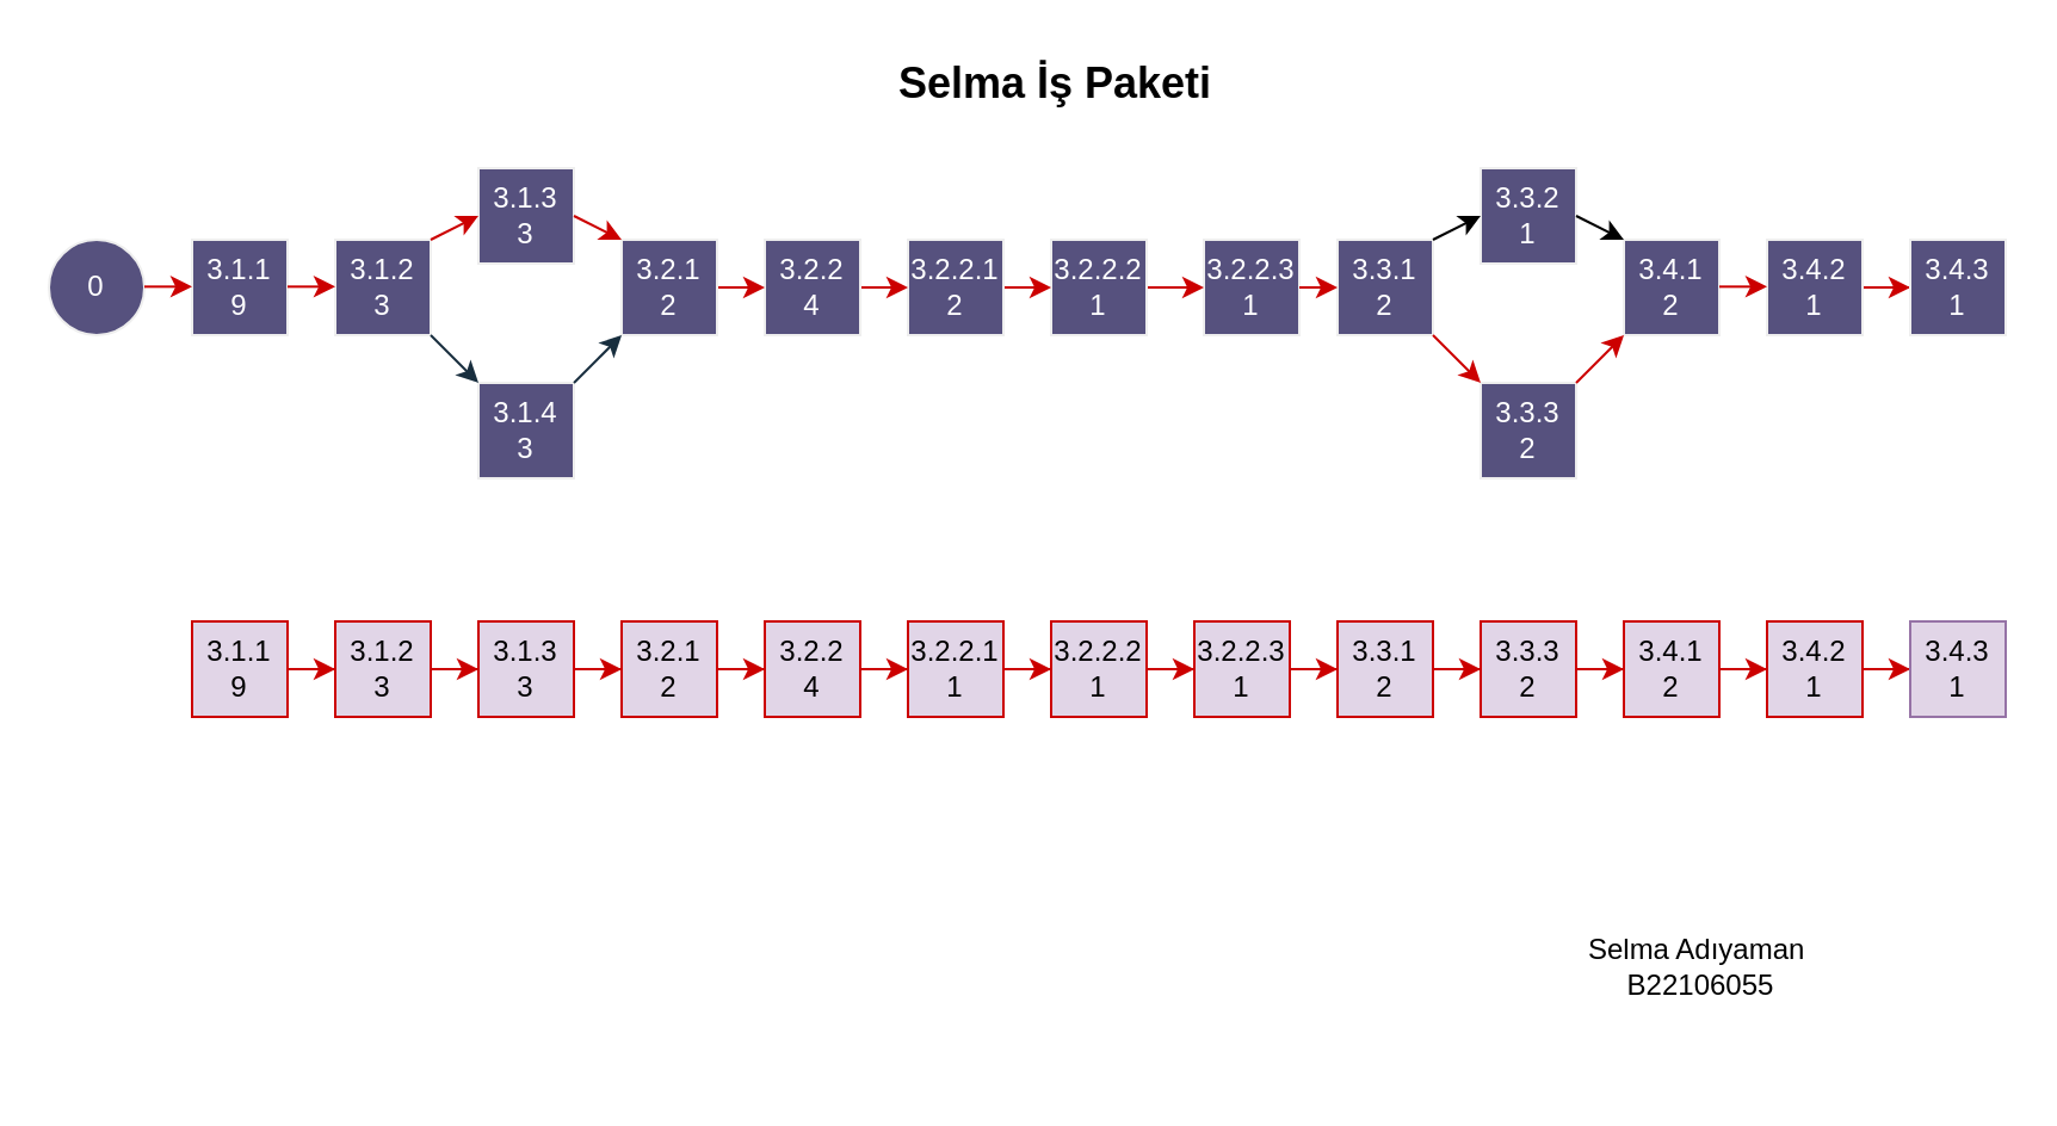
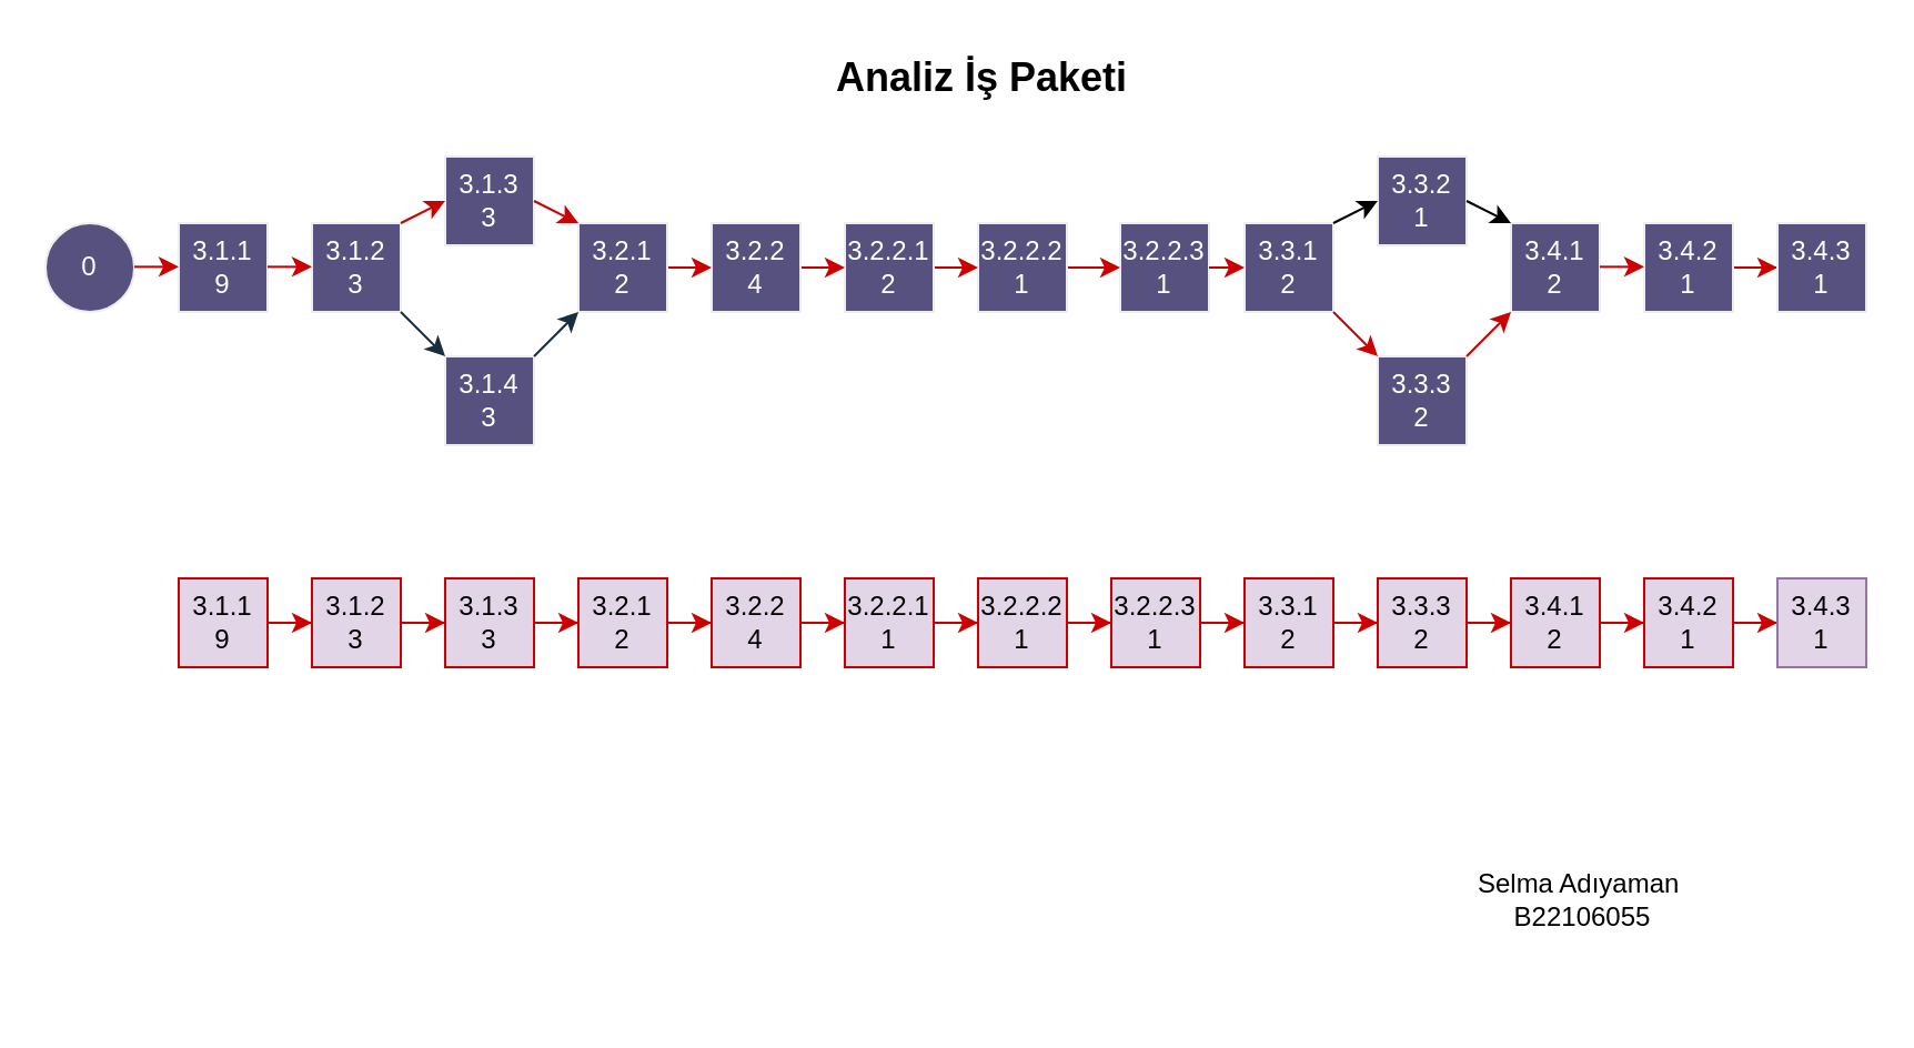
  <mxCell id="0" />
  <mxCell id="1" parent="0" />
  <mxCell id="2" value="" style="edgeStyle=orthogonalEdgeStyle;rounded=0;orthogonalLoop=1;jettySize=auto;html=1;strokeColor=#CC0000;" parent="1" source="3" target="7" edge="1"><mxGeometry relative="1" as="geometry" /></mxCell>
  <mxCell id="3" value="3.4.2&lt;div&gt;1&lt;/div&gt;" style="whiteSpace=wrap;html=1;aspect=fixed;strokeColor=#EEEEEE;fontColor=#FFFFFF;fillColor=#56517E;" parent="1" vertex="1"><mxGeometry x="740" y="100" width="40" height="40" as="geometry" /></mxCell>
  <mxCell id="4" value="3.4.1&lt;div&gt;2&lt;/div&gt;" style="whiteSpace=wrap;html=1;aspect=fixed;strokeColor=#EEEEEE;fontColor=#FFFFFF;fillColor=#56517E;" parent="1" vertex="1"><mxGeometry x="680" y="100" width="40" height="40" as="geometry" /></mxCell>
  <mxCell id="5" value="3.3.2&lt;div&gt;1&lt;/div&gt;" style="whiteSpace=wrap;html=1;aspect=fixed;strokeColor=#EEEEEE;fontColor=#FFFFFF;fillColor=#56517E;" parent="1" vertex="1"><mxGeometry x="620" y="70" width="40" height="40" as="geometry" /></mxCell>
  <mxCell id="6" value="3.3.1&lt;div&gt;2&lt;/div&gt;" style="whiteSpace=wrap;html=1;aspect=fixed;strokeColor=#EEEEEE;fontColor=#FFFFFF;fillColor=#56517E;" parent="1" vertex="1"><mxGeometry x="560" y="100" width="40" height="40" as="geometry" /></mxCell>
  <mxCell id="7" value="3.4.3&lt;div&gt;1&lt;/div&gt;" style="whiteSpace=wrap;html=1;aspect=fixed;strokeColor=#EEEEEE;fontColor=#FFFFFF;fillColor=#56517E;" parent="1" vertex="1"><mxGeometry x="800" y="100" width="40" height="40" as="geometry" /></mxCell>
  <mxCell id="8" value="3.2.2.3&lt;div&gt;1&lt;/div&gt;" style="whiteSpace=wrap;html=1;aspect=fixed;strokeColor=#EEEEEE;fontColor=#FFFFFF;fillColor=#56517E;" parent="1" vertex="1"><mxGeometry x="504" y="100" width="40" height="40" as="geometry" /></mxCell>
  <mxCell id="9" value="" style="edgeStyle=orthogonalEdgeStyle;rounded=0;orthogonalLoop=1;jettySize=auto;html=1;strokeColor=#CC0000;" parent="1" source="10" target="8" edge="1"><mxGeometry relative="1" as="geometry" /></mxCell>
  <mxCell id="10" value="3.2.2.2&lt;div&gt;1&lt;/div&gt;" style="whiteSpace=wrap;html=1;aspect=fixed;strokeColor=#EEEEEE;fontColor=#FFFFFF;fillColor=#56517E;" parent="1" vertex="1"><mxGeometry x="440" y="100" width="40" height="40" as="geometry" /></mxCell>
  <mxCell id="11" value="" style="edgeStyle=orthogonalEdgeStyle;rounded=0;orthogonalLoop=1;jettySize=auto;html=1;strokeColor=#CC0000;" parent="1" source="12" target="10" edge="1"><mxGeometry relative="1" as="geometry"><Array as="points"><mxPoint x="437" y="120" /><mxPoint x="437" y="120" /></Array></mxGeometry></mxCell>
  <mxCell id="12" value="3.2.2.1&lt;div&gt;2&lt;/div&gt;" style="whiteSpace=wrap;html=1;aspect=fixed;strokeColor=#EEEEEE;fontColor=#FFFFFF;fillColor=#56517E;" parent="1" vertex="1"><mxGeometry x="380" y="100" width="40" height="40" as="geometry" /></mxCell>
  <mxCell id="13" value="3.3.3&lt;div&gt;2&lt;/div&gt;" style="whiteSpace=wrap;html=1;aspect=fixed;strokeColor=#EEEEEE;fontColor=#FFFFFF;fillColor=#56517E;" parent="1" vertex="1"><mxGeometry x="620" y="160" width="40" height="40" as="geometry" /></mxCell>
  <mxCell id="14" value="" style="edgeStyle=orthogonalEdgeStyle;rounded=0;orthogonalLoop=1;jettySize=auto;html=1;strokeColor=#CC0000;" parent="1" source="15" target="12" edge="1"><mxGeometry relative="1" as="geometry"><Array as="points"><mxPoint x="367" y="120" /><mxPoint x="367" y="120" /></Array></mxGeometry></mxCell>
  <mxCell id="15" value="3.2.2&lt;div&gt;4&lt;/div&gt;" style="whiteSpace=wrap;html=1;aspect=fixed;strokeColor=#EEEEEE;fontColor=#FFFFFF;fillColor=#56517E;" parent="1" vertex="1"><mxGeometry x="320" y="100" width="40" height="40" as="geometry" /></mxCell>
  <mxCell id="16" value="" style="edgeStyle=orthogonalEdgeStyle;rounded=0;orthogonalLoop=1;jettySize=auto;html=1;strokeColor=#CC0000;" parent="1" source="17" target="15" edge="1"><mxGeometry relative="1" as="geometry"><Array as="points"><mxPoint x="307" y="120" /><mxPoint x="307" y="120" /></Array></mxGeometry></mxCell>
  <mxCell id="17" value="3.2.1&lt;div&gt;2&lt;/div&gt;" style="whiteSpace=wrap;html=1;aspect=fixed;strokeColor=#EEEEEE;fontColor=#FFFFFF;fillColor=#56517E;" parent="1" vertex="1"><mxGeometry x="260" y="100" width="40" height="40" as="geometry" /></mxCell>
  <mxCell id="18" value="3.1.4&lt;div&gt;3&lt;/div&gt;" style="whiteSpace=wrap;html=1;aspect=fixed;strokeColor=#EEEEEE;fontColor=#FFFFFF;fillColor=#56517E;" parent="1" vertex="1"><mxGeometry x="200" y="160" width="40" height="40" as="geometry" /></mxCell>
  <mxCell id="19" value="3.1.3&lt;div&gt;3&lt;/div&gt;" style="whiteSpace=wrap;html=1;aspect=fixed;strokeColor=#EEEEEE;fontColor=#FFFFFF;fillColor=#56517E;" parent="1" vertex="1"><mxGeometry x="200" y="70" width="40" height="40" as="geometry" /></mxCell>
  <mxCell id="20" value="3.1.2&lt;div&gt;3&lt;/div&gt;" style="whiteSpace=wrap;html=1;aspect=fixed;strokeColor=#EEEEEE;fontColor=#FFFFFF;fillColor=#56517E;" parent="1" vertex="1"><mxGeometry x="140" y="100" width="40" height="40" as="geometry" /></mxCell>
  <mxCell id="21" value="3.1.1&lt;div&gt;9&lt;/div&gt;" style="whiteSpace=wrap;html=1;aspect=fixed;strokeColor=#EEEEEE;fontColor=#FFFFFF;fillColor=#56517E;" parent="1" vertex="1"><mxGeometry x="80" y="100" width="40" height="40" as="geometry" /></mxCell>
  <mxCell id="22" value="0" style="ellipse;whiteSpace=wrap;html=1;aspect=fixed;strokeColor=#EEEEEE;fontColor=#FFFFFF;fillColor=#56517E;" parent="1" vertex="1"><mxGeometry x="20" y="100" width="40" height="40" as="geometry" /></mxCell>
  <mxCell id="23" value="" style="endArrow=classic;html=1;rounded=0;strokeColor=#CC0000;entryX=0;entryY=0.5;entryDx=0;entryDy=0;exitX=1;exitY=0.5;exitDx=0;exitDy=0;" parent="1" source="8" target="6" edge="1"><mxGeometry width="50" height="50" relative="1" as="geometry"><mxPoint x="550" y="118" as="sourcePoint" /><mxPoint x="594" y="70" as="targetPoint" /><Array as="points"><mxPoint x="547" y="120" /></Array></mxGeometry></mxCell>
  <mxCell id="24" value="" style="endArrow=classic;html=1;rounded=0;strokeColor=#182E3E;" parent="1" edge="1"><mxGeometry width="50" height="50" relative="1" as="geometry"><mxPoint x="180" y="140" as="sourcePoint" /><mxPoint x="200" y="160" as="targetPoint" /><Array as="points"><mxPoint x="190" y="150" /></Array></mxGeometry></mxCell>
  <mxCell id="25" value="" style="endArrow=classic;html=1;rounded=0;strokeColor=#CC0000;" parent="1" edge="1"><mxGeometry width="50" height="50" relative="1" as="geometry"><mxPoint x="600" y="140" as="sourcePoint" /><mxPoint x="620" y="160" as="targetPoint" /><Array as="points" /></mxGeometry></mxCell>
  <mxCell id="26" value="" style="endArrow=classic;html=1;rounded=0;strokeColor=#CC0000;" parent="1" edge="1"><mxGeometry width="50" height="50" relative="1" as="geometry"><mxPoint x="660" y="160" as="sourcePoint" /><mxPoint x="680" y="140" as="targetPoint" /></mxGeometry></mxCell>
  <mxCell id="27" value="" style="endArrow=classic;html=1;rounded=0;strokeColor=#CC0000;" parent="1" edge="1"><mxGeometry width="50" height="50" relative="1" as="geometry"><mxPoint x="720" y="119.67" as="sourcePoint" /><mxPoint x="740" y="119.67" as="targetPoint" /><Array as="points"><mxPoint x="730" y="119.67" /></Array></mxGeometry></mxCell>
  <mxCell id="28" value="" style="endArrow=classic;html=1;rounded=0;strokeColor=#182E3E;" parent="1" edge="1"><mxGeometry width="50" height="50" relative="1" as="geometry"><mxPoint x="240" y="160" as="sourcePoint" /><mxPoint x="260" y="140" as="targetPoint" /><Array as="points"><mxPoint x="250" y="150" /></Array></mxGeometry></mxCell>
  <mxCell id="29" value="" style="endArrow=classic;html=1;rounded=0;strokeColor=#CC0000;exitX=1;exitY=0.5;exitDx=0;exitDy=0;entryX=0;entryY=0;entryDx=0;entryDy=0;" parent="1" edge="1" target="17" source="19"><mxGeometry width="50" height="50" relative="1" as="geometry"><mxPoint x="240" y="119.67" as="sourcePoint" /><mxPoint x="260" y="119.67" as="targetPoint" /></mxGeometry></mxCell>
  <mxCell id="30" value="" style="endArrow=classic;html=1;rounded=0;strokeColor=#CC0000;" parent="1" edge="1"><mxGeometry width="50" height="50" relative="1" as="geometry"><mxPoint x="120" y="119.67" as="sourcePoint" /><mxPoint x="140" y="119.67" as="targetPoint" /></mxGeometry></mxCell>
  <mxCell id="31" value="" style="endArrow=classic;html=1;rounded=0;strokeColor=#CC0000;" parent="1" edge="1"><mxGeometry width="50" height="50" relative="1" as="geometry"><mxPoint x="60" y="119.67" as="sourcePoint" /><mxPoint x="80" y="119.67" as="targetPoint" /></mxGeometry></mxCell>
  <mxCell id="32" value="&lt;span style=&quot;background-color: rgb(255, 255, 255);&quot;&gt;&lt;font style=&quot;color: rgb(0, 0, 0);&quot;&gt;Selma Adıyaman&amp;nbsp;&lt;/font&gt;&lt;/span&gt;&lt;div&gt;&lt;span style=&quot;background-color: rgb(255, 255, 255);&quot;&gt;&lt;font style=&quot;color: rgb(0, 0, 0);&quot;&gt;B22106055&lt;/font&gt;&lt;/span&gt;&lt;/div&gt;" style="text;html=1;align=center;verticalAlign=middle;whiteSpace=wrap;rounded=0;fontColor=#FFFFFF;strokeColor=none;fillColor=#FFFFFF;" parent="1" vertex="1"><mxGeometry x="585" y="360" width="255" height="90" as="geometry" /></mxCell>
  <mxCell id="33" value="" style="edgeStyle=orthogonalEdgeStyle;rounded=0;orthogonalLoop=1;jettySize=auto;html=1;exitX=1;exitY=0.5;exitDx=0;exitDy=0;exitPerimeter=0;strokeColor=#CC0000;shadow=0;" parent="1" source="34" target="36" edge="1"><mxGeometry relative="1" as="geometry" /></mxCell>
  <mxCell id="34" value="3.1.1&lt;div&gt;9&lt;/div&gt;" style="whiteSpace=wrap;html=1;aspect=fixed;fillColor=#e1d5e7;strokeColor=#CC0000;shadow=0;" parent="1" vertex="1"><mxGeometry x="80" y="260" width="40" height="40" as="geometry" /></mxCell>
  <mxCell id="35" value="" style="edgeStyle=orthogonalEdgeStyle;rounded=0;orthogonalLoop=1;jettySize=auto;html=1;strokeColor=#CC0000;shadow=0;" parent="1" source="36" target="38" edge="1"><mxGeometry relative="1" as="geometry" /></mxCell>
  <mxCell id="36" value="3.1.2&lt;div&gt;3&lt;/div&gt;" style="whiteSpace=wrap;html=1;aspect=fixed;fillColor=#e1d5e7;strokeColor=#CC0000;shadow=0;" parent="1" vertex="1"><mxGeometry x="140" y="260" width="40" height="40" as="geometry" /></mxCell>
  <mxCell id="37" value="" style="edgeStyle=orthogonalEdgeStyle;rounded=0;orthogonalLoop=1;jettySize=auto;html=1;strokeColor=#CC0000;shadow=0;" parent="1" source="38" target="40" edge="1"><mxGeometry relative="1" as="geometry" /></mxCell>
  <mxCell id="38" value="3.1.3&lt;div&gt;3&lt;/div&gt;" style="whiteSpace=wrap;html=1;aspect=fixed;fillColor=#e1d5e7;strokeColor=#CC0000;shadow=0;" parent="1" vertex="1"><mxGeometry x="200" y="260" width="40" height="40" as="geometry" /></mxCell>
  <mxCell id="39" value="" style="edgeStyle=orthogonalEdgeStyle;rounded=0;orthogonalLoop=1;jettySize=auto;html=1;strokeColor=#CC0000;shadow=0;" parent="1" source="40" target="42" edge="1"><mxGeometry relative="1" as="geometry" /></mxCell>
  <mxCell id="40" value="3.2.1&lt;div&gt;2&lt;/div&gt;" style="whiteSpace=wrap;html=1;aspect=fixed;fillColor=#e1d5e7;strokeColor=#CC0000;shadow=0;" parent="1" vertex="1"><mxGeometry x="260" y="260" width="40" height="40" as="geometry" /></mxCell>
  <mxCell id="41" value="" style="edgeStyle=orthogonalEdgeStyle;rounded=0;orthogonalLoop=1;jettySize=auto;html=1;strokeColor=#CC0000;shadow=0;" parent="1" source="42" target="44" edge="1"><mxGeometry relative="1" as="geometry" /></mxCell>
  <mxCell id="42" value="3.2.2&lt;div&gt;4&lt;/div&gt;" style="whiteSpace=wrap;html=1;aspect=fixed;fillColor=#e1d5e7;strokeColor=#CC0000;shadow=0;" parent="1" vertex="1"><mxGeometry x="320" y="260" width="40" height="40" as="geometry" /></mxCell>
  <mxCell id="43" value="" style="edgeStyle=orthogonalEdgeStyle;rounded=0;orthogonalLoop=1;jettySize=auto;html=1;strokeColor=#CC0000;shadow=0;" parent="1" source="44" target="46" edge="1"><mxGeometry relative="1" as="geometry" /></mxCell>
  <mxCell id="44" value="3.2.2.1&lt;div&gt;1&lt;/div&gt;" style="whiteSpace=wrap;html=1;fillColor=#e1d5e7;strokeColor=#CC0000;shadow=0;" parent="1" vertex="1"><mxGeometry x="380" y="260" width="40" height="40" as="geometry" /></mxCell>
  <mxCell id="45" value="" style="edgeStyle=orthogonalEdgeStyle;rounded=0;orthogonalLoop=1;jettySize=auto;html=1;strokeColor=#CC0000;shadow=0;" parent="1" source="46" target="48" edge="1"><mxGeometry relative="1" as="geometry" /></mxCell>
  <mxCell id="46" value="3.2.2.2&lt;div&gt;1&lt;/div&gt;" style="whiteSpace=wrap;html=1;fillColor=#e1d5e7;strokeColor=#CC0000;shadow=0;" parent="1" vertex="1"><mxGeometry x="440" y="260" width="40" height="40" as="geometry" /></mxCell>
  <mxCell id="47" value="" style="edgeStyle=orthogonalEdgeStyle;rounded=0;orthogonalLoop=1;jettySize=auto;html=1;strokeColor=#CC0000;shadow=0;" parent="1" source="48" target="50" edge="1"><mxGeometry relative="1" as="geometry" /></mxCell>
  <mxCell id="48" value="3.2.2.3&lt;div&gt;1&lt;/div&gt;" style="whiteSpace=wrap;html=1;fillColor=#e1d5e7;strokeColor=#CC0000;shadow=0;" parent="1" vertex="1"><mxGeometry x="500" y="260" width="40" height="40" as="geometry" /></mxCell>
  <mxCell id="49" value="" style="edgeStyle=orthogonalEdgeStyle;rounded=0;orthogonalLoop=1;jettySize=auto;html=1;strokeColor=#CC0000;shadow=0;" parent="1" source="50" target="52" edge="1"><mxGeometry relative="1" as="geometry" /></mxCell>
  <mxCell id="50" value="3.3.1&lt;div&gt;2&lt;/div&gt;" style="whiteSpace=wrap;html=1;fillColor=#e1d5e7;strokeColor=#CC0000;shadow=0;" parent="1" vertex="1"><mxGeometry x="560" y="260" width="40" height="40" as="geometry" /></mxCell>
  <mxCell id="51" value="" style="edgeStyle=orthogonalEdgeStyle;rounded=0;orthogonalLoop=1;jettySize=auto;html=1;strokeColor=#CC0000;shadow=0;" parent="1" source="52" target="54" edge="1"><mxGeometry relative="1" as="geometry" /></mxCell>
  <mxCell id="52" value="3.3.3&lt;div&gt;2&lt;/div&gt;" style="whiteSpace=wrap;html=1;fillColor=#e1d5e7;strokeColor=#CC0000;shadow=0;" parent="1" vertex="1"><mxGeometry x="620" y="260" width="40" height="40" as="geometry" /></mxCell>
  <mxCell id="53" value="" style="edgeStyle=orthogonalEdgeStyle;rounded=0;orthogonalLoop=1;jettySize=auto;html=1;strokeColor=#CC0000;shadow=0;" parent="1" source="54" target="56" edge="1"><mxGeometry relative="1" as="geometry" /></mxCell>
  <mxCell id="54" value="3.4.1&lt;div&gt;2&lt;/div&gt;" style="whiteSpace=wrap;html=1;fillColor=#e1d5e7;strokeColor=#CC0000;shadow=0;" parent="1" vertex="1"><mxGeometry x="680" y="260" width="40" height="40" as="geometry" /></mxCell>
  <mxCell id="55" value="" style="edgeStyle=orthogonalEdgeStyle;rounded=0;orthogonalLoop=1;jettySize=auto;html=1;strokeColor=#CC0000;shadow=0;" parent="1" source="56" target="57" edge="1"><mxGeometry relative="1" as="geometry" /></mxCell>
  <mxCell id="56" value="3.4.2&lt;div&gt;1&lt;/div&gt;" style="whiteSpace=wrap;html=1;fillColor=#e1d5e7;strokeColor=#CC0000;shadow=0;" parent="1" vertex="1"><mxGeometry x="740" y="260" width="40" height="40" as="geometry" /></mxCell>
  <mxCell id="57" value="3.4.3&lt;div&gt;1&lt;/div&gt;" style="whiteSpace=wrap;html=1;fillColor=#e1d5e7;strokeColor=#9673a6;shadow=0;" parent="1" vertex="1"><mxGeometry x="800" y="260" width="40" height="40" as="geometry" /></mxCell>
- <mxCell id="58" value="&lt;b&gt;&lt;font style=&quot;font-size: 18px;&quot;&gt;Selma İş Paketi&lt;/font&gt;&lt;/b&gt;" style="text;html=1;align=center;verticalAlign=middle;whiteSpace=wrap;rounded=0;" parent="1" vertex="1"><mxGeometry x="367" y="20" width="150" height="30" as="geometry" /></mxCell>
+ <mxCell id="58" value="&lt;b&gt;&lt;font style=&quot;font-size: 18px;&quot;&gt;Analiz İş Paketi&lt;/font&gt;&lt;/b&gt;" style="text;html=1;align=center;verticalAlign=middle;whiteSpace=wrap;rounded=0;" parent="1" vertex="1"><mxGeometry x="367" y="20" width="150" height="30" as="geometry" /></mxCell>
  <mxCell id="59" value="" style="endArrow=classic;html=1;rounded=0;entryX=0;entryY=0.5;entryDx=0;entryDy=0;" edge="1" parent="1" target="5"><mxGeometry width="50" height="50" relative="1" as="geometry"><mxPoint x="600" y="100" as="sourcePoint" /><mxPoint x="620" y="70" as="targetPoint" /></mxGeometry></mxCell>
  <mxCell id="60" value="" style="endArrow=classic;html=1;rounded=0;entryX=0;entryY=0;entryDx=0;entryDy=0;" edge="1" parent="1" target="4"><mxGeometry width="50" height="50" relative="1" as="geometry"><mxPoint x="660" y="90" as="sourcePoint" /><mxPoint x="677" y="100" as="targetPoint" /></mxGeometry></mxCell>
  <mxCell id="61" value="" style="endArrow=classic;html=1;rounded=0;entryX=0;entryY=0.5;entryDx=0;entryDy=0;strokeColor=#CC0000;" edge="1" parent="1" target="19"><mxGeometry width="50" height="50" relative="1" as="geometry"><mxPoint x="180" y="100" as="sourcePoint" /><mxPoint x="230" y="50" as="targetPoint" /></mxGeometry></mxCell>
